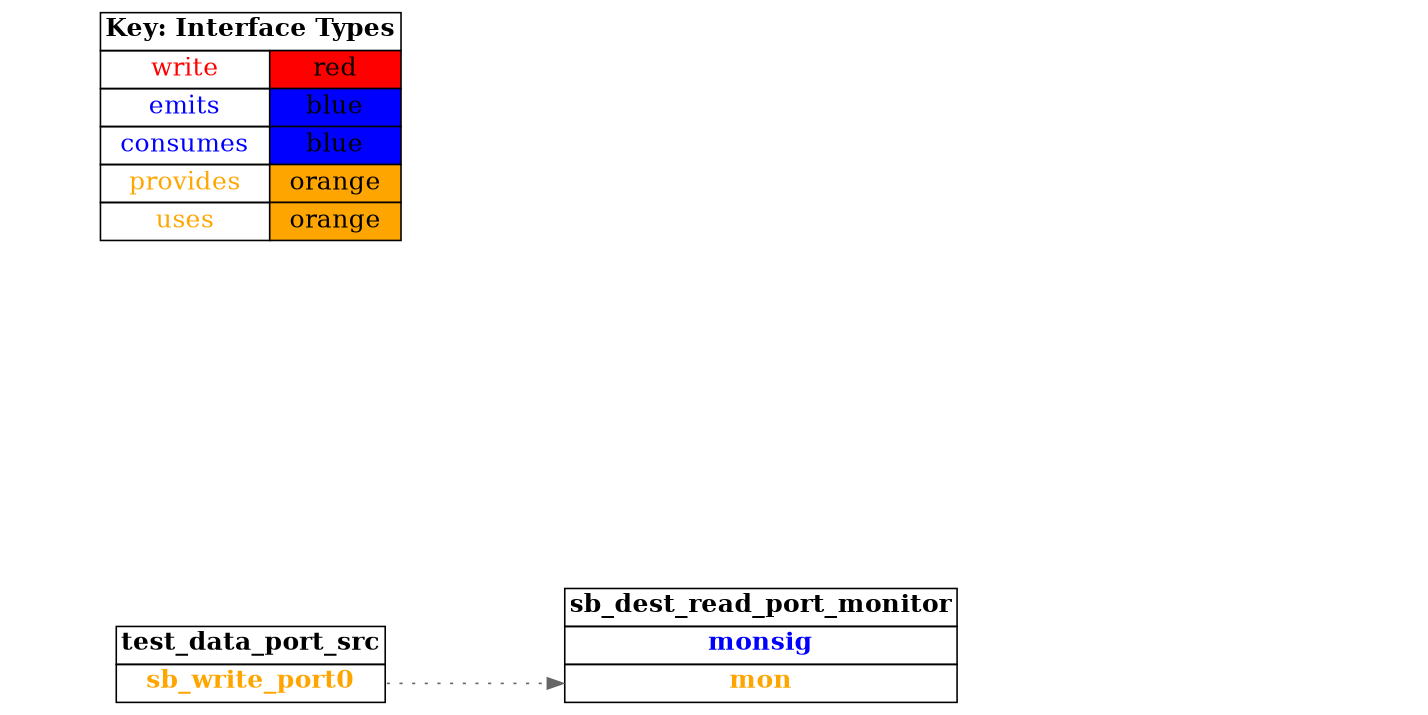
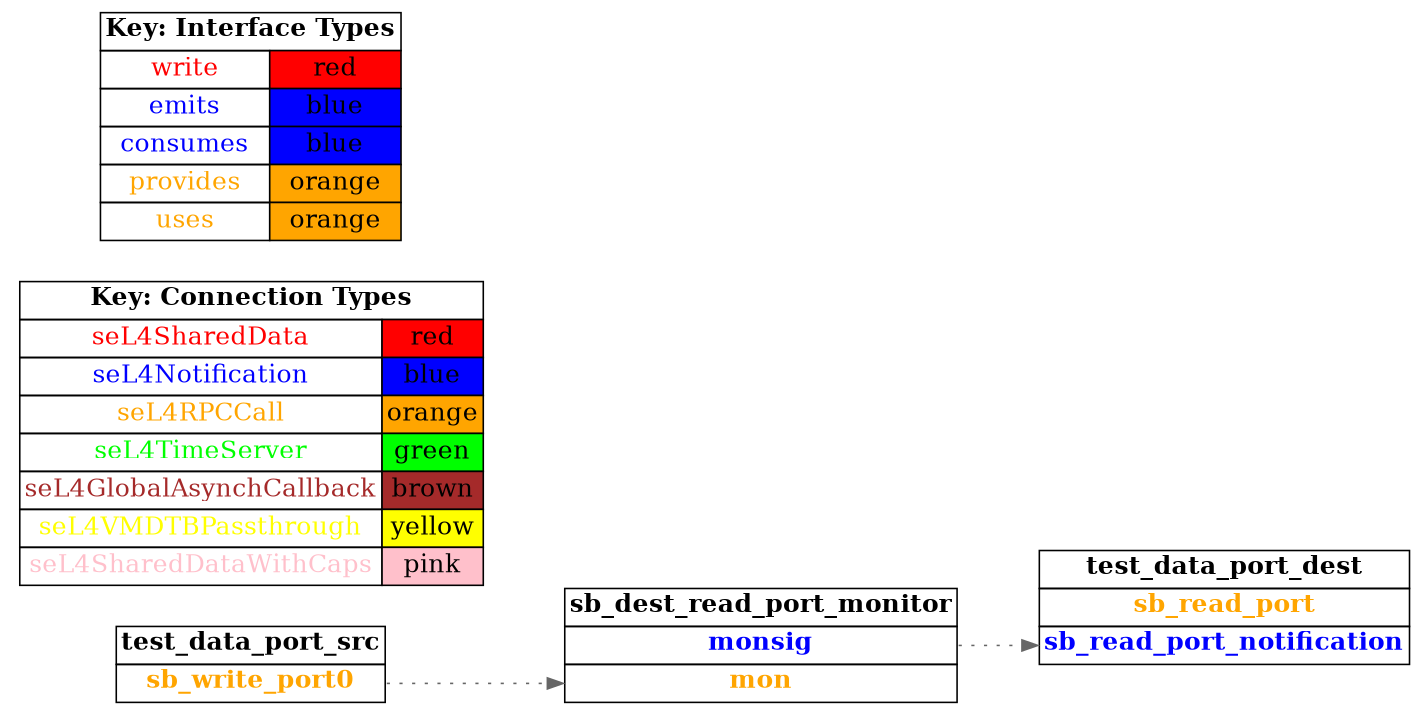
  digraph {
    rankdir=LR
    node [fontsize=16 shape=plaintext]
    edge [color=gray40 style=dotted]
    n1 [label=<     <TABLE BORDER="0" CELLBORDER="1" CELLSPACING="0">       <TR><TD><B>test_data_port_src</B></TD></TR>       <TR><TD PORT="sb_write_port0"><FONT COLOR="orange"><B>sb_write_port0</B></FONT></TD></TR>"     </TABLE>   >]
    n2 [label=<     <TABLE BORDER="0" CELLBORDER="1" CELLSPACING="0">       <TR><TD><B>sb_dest_read_port_monitor</B></TD></TR>       <TR><TD PORT="monsig"><FONT COLOR="blue"><B>monsig</B></FONT></TD></TR>       <TR><TD PORT="mon"><FONT COLOR="orange"><B>mon</B></FONT></TD></TR>"     </TABLE>   >]
+   n3 [label=<     <TABLE BORDER="0" CELLBORDER="1" CELLSPACING="0">       <TR><TD><B>test_data_port_dest</B></TD></TR>       <TR><TD PORT="sb_read_port"><FONT COLOR="orange"><B>sb_read_port</B></FONT></TD></TR>       <TR><TD PORT="sb_read_port_notification"><FONT COLOR="blue"><B>sb_read_port_notification</B></FONT></TD></TR>"     </TABLE>   >]
+   n4 [label=<    <TABLE BORDER="0" CELLBORDER="1" CELLSPACING="0">      <TR><TD COLSPAN="2"><B>Key: Connection Types</B></TD></TR>      <TR><TD><FONT COLOR="red">seL4SharedData</FONT></TD><TD BGCOLOR="red">red</TD></TR>      <TR><TD><FONT COLOR="blue">seL4Notification</FONT></TD><TD BGCOLOR="blue">blue</TD></TR>      <TR><TD><FONT COLOR="orange">seL4RPCCall</FONT></TD><TD BGCOLOR="orange">orange</TD></TR>      <TR><TD><FONT COLOR="green">seL4TimeServer</FONT></TD><TD BGCOLOR="green">green</TD></TR>      <TR><TD><FONT COLOR="brown">seL4GlobalAsynchCallback</FONT></TD><TD BGCOLOR="brown">brown</TD></TR>      <TR><TD><FONT COLOR="yellow">seL4VMDTBPassthrough</FONT></TD><TD BGCOLOR="yellow">yellow</TD></TR>      <TR><TD><FONT COLOR="pink">seL4SharedDataWithCaps</FONT></TD><TD BGCOLOR="pink">pink</TD></TR>    </TABLE>   >]
    n5 [label=<    <TABLE BORDER="0" CELLBORDER="1" CELLSPACING="0">      <TR><TD COLSPAN="2"><B>Key: Interface Types</B></TD></TR>      <TR><TD><FONT COLOR="red">write</FONT></TD><TD BGCOLOR="red">red</TD></TR>      <TR><TD><FONT COLOR="blue">emits</FONT></TD><TD BGCOLOR="blue">blue</TD></TR>      <TR><TD><FONT COLOR="blue">consumes</FONT></TD><TD BGCOLOR="blue">blue</TD></TR>      <TR><TD><FONT COLOR="orange">provides</FONT></TD><TD BGCOLOR="orange">orange</TD></TR>      <TR><TD><FONT COLOR="orange">uses</FONT></TD><TD BGCOLOR="orange">orange</TD></TR>    </TABLE>   >]
    n1 -> n2 [headport=mon tailport=sb_write_port0]
+   n2 -> n3 [headport=sb_read_port_notification tailport=monsig]
  }
